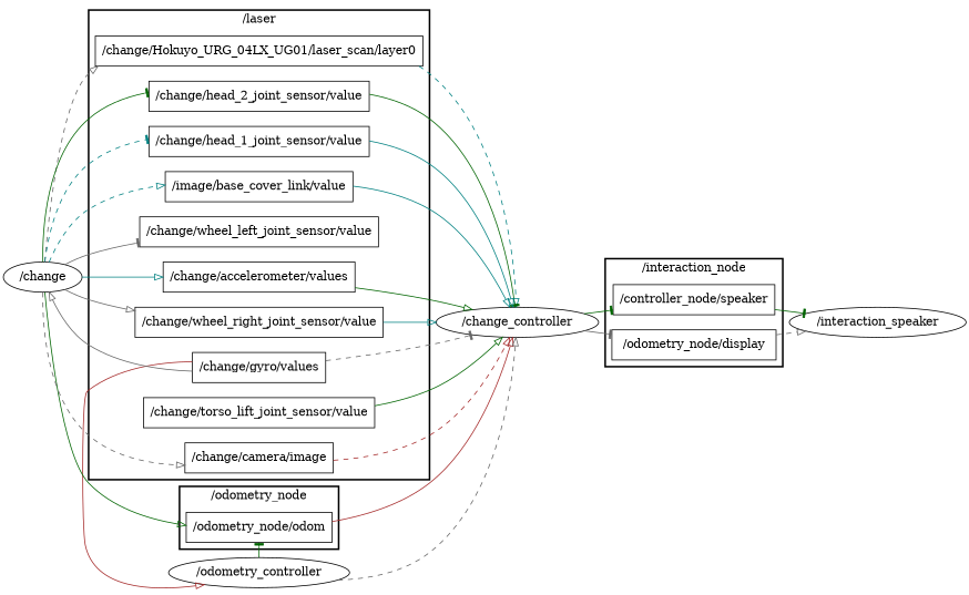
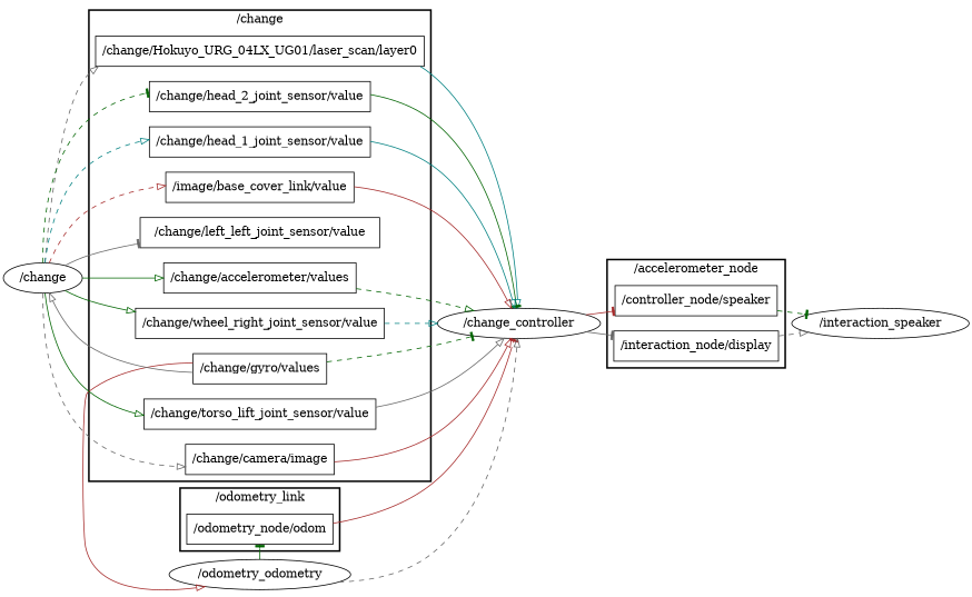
  digraph {
    compound=True
    rank=same
    rankdir=LR
    ranksep=0.2
    node [shape=box]
    edge [arrowhead=onormal color=darkgreen penwidth=1 style=solid]
    n1 [height=0.5 label="/odometry_node/odom" width=1.9583]
    n2 [height=0.5 label="/change/Hokuyo_URG_04LX_UG01/laser_scan/layer0" width=4.4028]
    n3 [height=0.5 label="/change/head_2_joint_sensor/value" width=2.875]
    n4 [height=0.5 label="/change/head_1_joint_sensor/value" width=2.875]
    n5 [height=0.5 label="/image/base_cover_link/value" width=2.5556]
-   n6 [height=0.5 label="/change/wheel_left_joint_sensor/value" width=3.125]
+   n6 [height=0.5 label="/change/left_left_joint_sensor/value" width=3.125]
    n7 [height=0.5 label="/change/accelerometer/values" width=2.4583]
    n8 [height=0.5 label="/change/wheel_right_joint_sensor/value" width=3.2361]
    n9 [height=0.5 label="/change/gyro/values" width=1.7361]
    n10 [height=0.5 label="/change/torso_lift_joint_sensor/value" width=3.0278]
    n11 [height=0.5 label="/change/camera/image" width=1.9444]
    n12 [height=0.5 label="/controller_node/speaker" width=2.1667]
-   n13 [height=0.5 label="/odometry_node/display" width=2.1389]
+   n13 [height=0.5 label="/interaction_node/display" width=2.1389]
    n14 [height=0.5 label="/change_controller" shape=ellipse width=2.1304]
-   n15 [height=0.5 label="/odometry_controller" shape=ellipse width=2.3831]
+   n15 [height=0.5 label="/odometry_odometry" shape=ellipse width=2.3831]
    n16 [height=0.5 label="/change" shape=ellipse width=1.0652]
    n17 [height=0.5 label="/interaction_speaker" shape=ellipse width=2.4734]
    subgraph cluster_1 {
-     label="/odometry_node"
+     label="/odometry_link"
      style=bold
      n1
    }
    subgraph cluster_2 {
-     label="/laser"
+     label="/change"
      style=bold
      n2
      n3
      n4
      n5
      n6
      n7
      n8
      n9
      n10
      n11
    }
    subgraph cluster_3 {
-     label="/interaction_node"
+     label="/accelerometer_node"
      style=bold
      n12
      n13
    }
-   n1 -> n14 [color=brown]
-   n2 -> n14 [color=teal style=dashed]
+   n1 -> n14 [arrowhead=tee color=brown]
+   n2 -> n14 [color=teal]
    n3 -> n14 [arrowhead=tee]
    n4 -> n14 [color=teal]
-   n5 -> n14 [color=teal]
-   n7 -> n14
-   n8 -> n14 [color=teal]
-   n9 -> n14 [arrowhead=tee color=gray40 style=dashed]
+   n5 -> n14 [color=brown]
+   n7 -> n14 [style=dashed]
+   n8 -> n14 [color=teal style=dashed]
+   n9 -> n14 [arrowhead=tee style=dashed]
    n9 -> n15 [color=brown]
    n9 -> n16 [color=gray40]
-   n10 -> n14
-   n11 -> n14 [color=brown style=dashed]
-   n12 -> n17 [arrowhead=tee]
+   n10 -> n14 [color=gray40]
+   n11 -> n14 [color=brown]
+   n12 -> n17 [arrowhead=tee style=dashed]
    n13 -> n17 [color=gray40 style=dashed]
-   n14 -> n12 [arrowhead=tee]
+   n14 -> n12 [arrowhead=tee color=brown]
    n14 -> n13 [arrowhead=tee color=gray40]
    n15 -> n1 [arrowhead=tee]
    n15 -> n14 [color=gray40 style=dashed]
    n16 -> n2 [color=gray40 style=dashed]
-   n16 -> n3 [arrowhead=tee]
-   n16 -> n4 [arrowhead=tee color=teal style=dashed]
-   n16 -> n5 [color=teal style=dashed]
+   n16 -> n3 [arrowhead=tee style=dashed]
+   n16 -> n4 [color=teal style=dashed]
+   n16 -> n5 [color=brown style=dashed]
    n16 -> n6 [arrowhead=tee color=gray40]
-   n16 -> n7 [color=teal]
-   n16 -> n8 [color=gray40]
-   n16 -> n1
+   n16 -> n7
+   n16 -> n8
+   n16 -> n10
    n16 -> n11 [color=gray40 style=dashed]
  }
